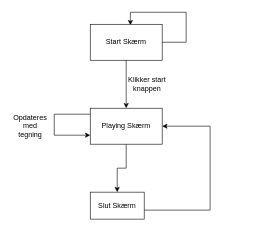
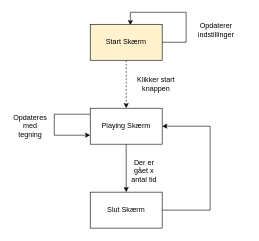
  <mxCell id="0" />
  <mxCell id="1" parent="0" />
  <mxCell id="2" style="edgeStyle=orthogonalEdgeStyle;rounded=0;orthogonalLoop=1;jettySize=auto;html=1;exitX=1;exitY=0.5;exitDx=0;exitDy=0;entryX=0.558;entryY=0.026;entryDx=0;entryDy=0;entryPerimeter=0;" edge="1" parent="1" source="3" target="3"><mxGeometry relative="1" as="geometry"><mxPoint x="360" y="70.261" as="targetPoint" /><Array as="points"><mxPoint x="310" y="70" /><mxPoint x="310" y="20" /><mxPoint x="217" y="20" /></Array></mxGeometry></mxCell>
- <mxCell id="3" value="Start Skærm" style="rounded=0;whiteSpace=wrap;html=1;" parent="1" vertex="1"><mxGeometry x="150" y="40" width="120" height="60" as="geometry" /></mxCell>
+ <mxCell id="3" value="Start Skærm" style="rounded=0;whiteSpace=wrap;html=1;fillColor=#fff2cc;" parent="1" vertex="1"><mxGeometry x="150" y="40" width="120" height="60" as="geometry" /></mxCell>
  <mxCell id="4" style="edgeStyle=orthogonalEdgeStyle;rounded=0;orthogonalLoop=1;jettySize=auto;html=1;entryX=0.5;entryY=0;entryDx=0;entryDy=0;" parent="1" source="6" target="8" edge="1"><mxGeometry relative="1" as="geometry" /></mxCell>
  <mxCell id="5" style="edgeStyle=orthogonalEdgeStyle;rounded=0;orthogonalLoop=1;jettySize=auto;html=1;entryX=0;entryY=0.75;entryDx=0;entryDy=0;" edge="1" parent="1" source="6" target="6"><mxGeometry relative="1" as="geometry"><mxPoint x="60" y="230" as="targetPoint" /><Array as="points"><mxPoint x="90" y="190" /><mxPoint x="90" y="225" /></Array></mxGeometry></mxCell>
  <mxCell id="6" value="Playing Skærm" style="rounded=0;whiteSpace=wrap;html=1;" parent="1" vertex="1"><mxGeometry x="150" y="180" width="120" height="60" as="geometry" /></mxCell>
  <mxCell id="7" style="edgeStyle=orthogonalEdgeStyle;rounded=0;orthogonalLoop=1;jettySize=auto;html=1;" parent="1" source="8" edge="1"><mxGeometry relative="1" as="geometry"><mxPoint x="270" y="210" as="targetPoint" /><Array as="points"><mxPoint x="350" y="350" /><mxPoint x="350" y="210" /><mxPoint x="270" y="210" /></Array></mxGeometry></mxCell>
- <mxCell id="8" value="&lt;div&gt;Slut Skærm&lt;/div&gt;" style="rounded=0;whiteSpace=wrap;html=1;" parent="1" vertex="1"><mxGeometry x="150" y="320" width="90" height="45" as="geometry" /></mxCell>
- <mxCell id="9" value="" style="endArrow=classic;html=1;rounded=0;exitX=0.5;exitY=1;exitDx=0;exitDy=0;" parent="1" source="3" target="6" edge="1"><mxGeometry width="50" height="50" relative="1" as="geometry"><mxPoint x="220" y="140" as="sourcePoint" /><mxPoint x="350" y="330" as="targetPoint" /></mxGeometry></mxCell>
- <mxCell id="10" value="Klikker start knappen" style="text;html=1;strokeColor=none;fillColor=none;align=center;verticalAlign=middle;whiteSpace=wrap;rounded=0;" parent="1" vertex="1"><mxGeometry x="210" y="120" width="70" height="40" as="geometry" /></mxCell>
+ <mxCell id="8" value="&lt;div&gt;Slut Skærm&lt;/div&gt;" style="rounded=0;whiteSpace=wrap;html=1;" parent="1" vertex="1"><mxGeometry x="150" y="320" width="120" height="60" as="geometry" /></mxCell>
+ <mxCell id="9" value="" style="endArrow=classic;html=1;rounded=0;exitX=0.5;exitY=1;exitDx=0;exitDy=0;dashed=1;" parent="1" source="3" target="6" edge="1"><mxGeometry width="50" height="50" relative="1" as="geometry"><mxPoint x="220" y="140" as="sourcePoint" /><mxPoint x="350" y="330" as="targetPoint" /></mxGeometry></mxCell>
+ <mxCell id="10" value="Klikker start knappen" style="text;html=1;strokeColor=none;fillColor=none;align=center;verticalAlign=middle;whiteSpace=wrap;rounded=0;" parent="1" vertex="1"><mxGeometry x="225" y="120" width="70" height="40" as="geometry" /></mxCell>
+ <mxCell id="11" value="Der er gået x antal tid" style="text;html=1;strokeColor=none;fillColor=none;align=center;verticalAlign=middle;whiteSpace=wrap;rounded=0;" parent="1" vertex="1"><mxGeometry x="210" y="270" width="60" height="30" as="geometry" /></mxCell>
+ <mxCell id="12" value="Opdaterer indstillinger" style="text;html=1;strokeColor=none;fillColor=none;align=center;verticalAlign=middle;whiteSpace=wrap;rounded=0;" parent="1" vertex="1"><mxGeometry x="310" y="20" width="100" height="60" as="geometry" /></mxCell>
  <mxCell id="13" value="Opdateres med tegning" style="text;html=1;strokeColor=none;fillColor=none;align=center;verticalAlign=middle;whiteSpace=wrap;rounded=0;" vertex="1" parent="1"><mxGeometry x="20" y="195" width="60" height="30" as="geometry" /></mxCell>
